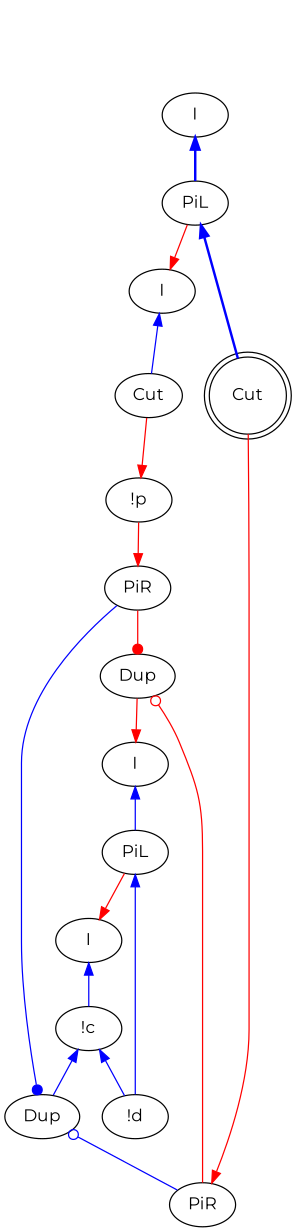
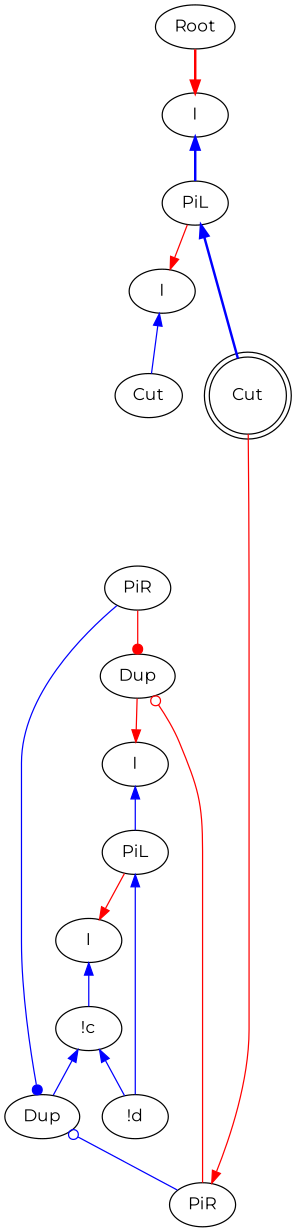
  digraph {
    fontname=Montserrat
    node [fontname=Montserrat]
    edge [color=blue fontname=Montserrat dir=back]
+   n1 [label=Root]
    n2 [label=I]
    n3 [label=PiL]
    n4 [label=I]
    n5 [label=Cut shape=doublecircle]
    n6 [label=Cut]
    n7 [label=PiR]
-   n8 [label="!p"]
    n9 [label="!c"]
    n10 [label=Dup]
    n11 [label="!d"]
    n12 [label=PiR]
    n13 [label=PiL]
    n14 [label=I]
    n15 [label=I]
    n16 [label=Dup]
+   n1 -> n2 [color=red penwidth=2 dir=""]
    n2 -> n3 [penwidth=2]
    n3 -> n4 [color=red dir=""]
    n3 -> n5 [penwidth=2]
    n4 -> n6
    n5 -> n7 [color=red dir=""]
-   n6 -> n8 [color=red dir=""]
    n7 -> n16 [arrowhead=odot color=red dir=""]
-   n8 -> n12 [color=red dir=""]
    n9 -> n10
    n9 -> n11
    n10 -> n7 [arrowtail=odot]
    n10 -> n12 [arrowtail=dot]
    n12 -> n16 [arrowhead=dot color=red dir=""]
    n13 -> n11
    n13 -> n14 [color=red dir=""]
    n14 -> n9
    n15 -> n13
    n16 -> n15 [color=red dir=""]
  }
